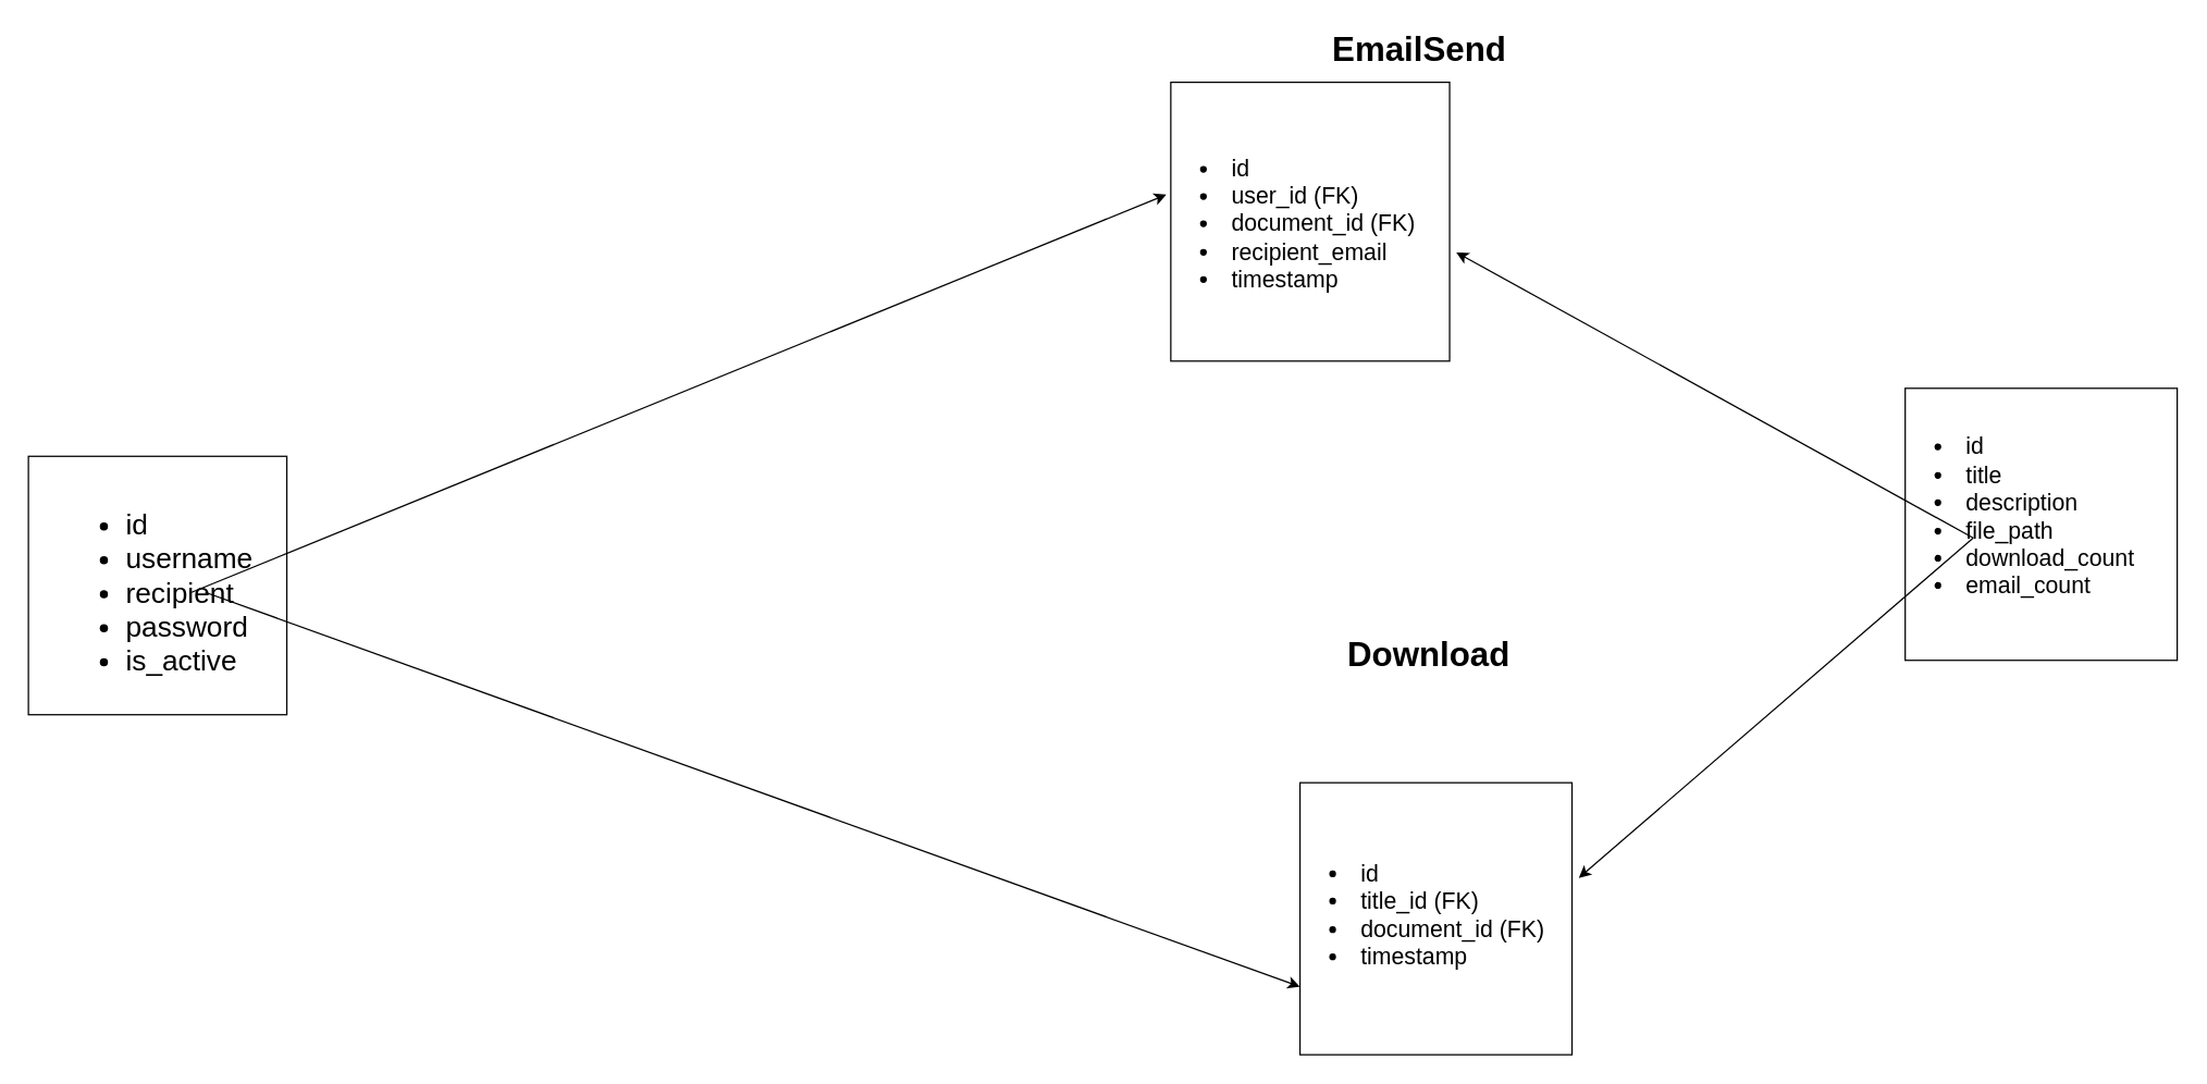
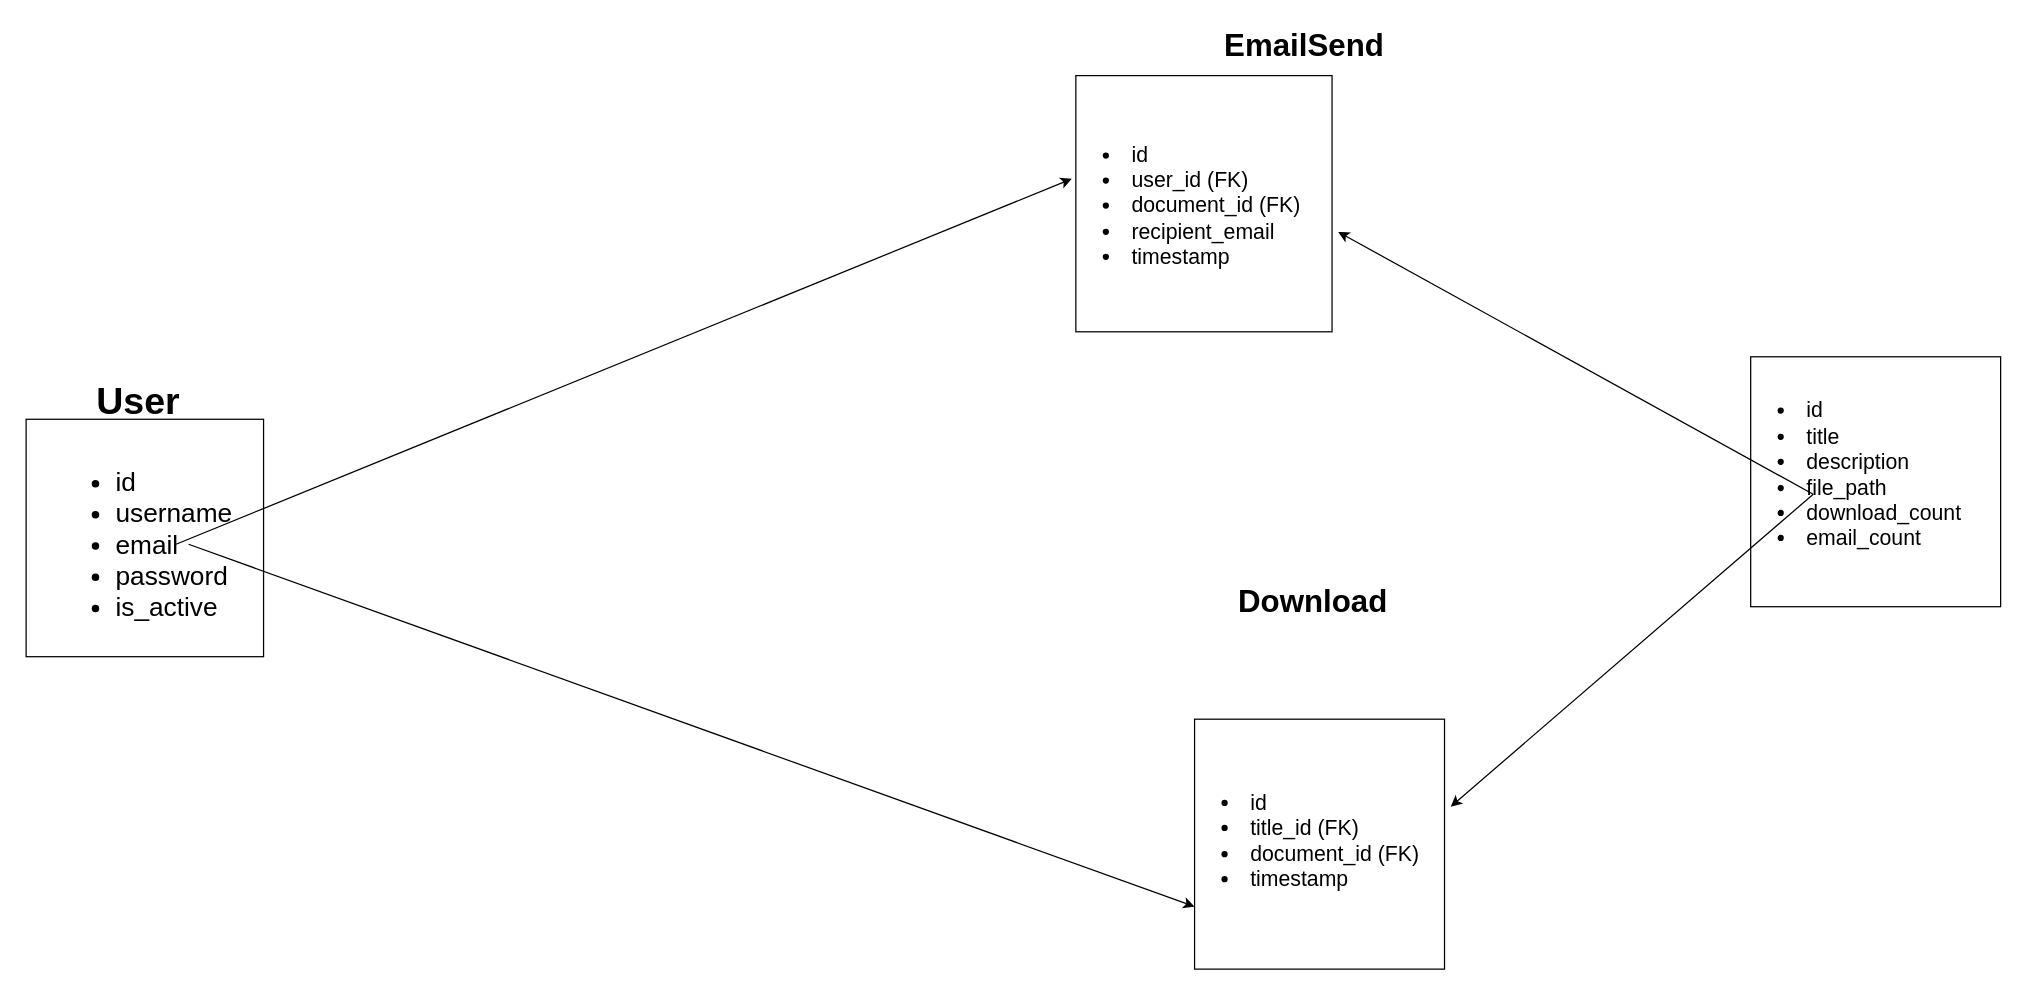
  <mxCell id="0" />
  <mxCell id="1" parent="0" />
  <mxCell id="2" value="" style="whiteSpace=wrap;html=1;aspect=fixed;" vertex="1" parent="1"><mxGeometry x="20" y="335" width="190" height="190" as="geometry" /></mxCell>
  <mxCell id="3" value="" style="whiteSpace=wrap;html=1;aspect=fixed;" vertex="1" parent="1"><mxGeometry x="1400" y="285" width="200" height="200" as="geometry" /></mxCell>
  <mxCell id="4" value="" style="whiteSpace=wrap;html=1;aspect=fixed;" vertex="1" parent="1"><mxGeometry x="860" y="60" width="205" height="205" as="geometry" /></mxCell>
  <mxCell id="5" value="" style="whiteSpace=wrap;html=1;aspect=fixed;" vertex="1" parent="1"><mxGeometry x="955" y="575" width="200" height="200" as="geometry" /></mxCell>
- <mxCell id="6" value="&lt;ul style=&quot;font-size: 21px;&quot;&gt;&lt;li style=&quot;&quot;&gt;id&lt;/li&gt;&lt;li&gt;username&lt;/li&gt;&lt;li&gt;recipient&lt;/li&gt;&lt;li&gt;password&lt;/li&gt;&lt;li&gt;is_active&lt;/li&gt;&lt;/ul&gt;" style="text;html=1;strokeColor=none;fillColor=none;align=left;verticalAlign=middle;whiteSpace=wrap;rounded=0;" vertex="1" parent="1"><mxGeometry x="50" y="375" width="130" height="120" as="geometry" /></mxCell>
+ <mxCell id="6" value="&lt;ul style=&quot;font-size: 21px;&quot;&gt;&lt;li style=&quot;&quot;&gt;id&lt;/li&gt;&lt;li&gt;username&lt;/li&gt;&lt;li&gt;email&lt;/li&gt;&lt;li&gt;password&lt;/li&gt;&lt;li&gt;is_active&lt;/li&gt;&lt;/ul&gt;" style="text;html=1;strokeColor=none;fillColor=none;align=left;verticalAlign=middle;whiteSpace=wrap;rounded=0;" vertex="1" parent="1"><mxGeometry x="50" y="375" width="130" height="120" as="geometry" /></mxCell>
+ <mxCell id="7" value="&lt;b&gt;&lt;font style=&quot;font-size: 30px;&quot;&gt;User&lt;/font&gt;&lt;/b&gt;" style="text;html=1;strokeColor=none;fillColor=none;align=center;verticalAlign=middle;whiteSpace=wrap;rounded=0;fontSize=21;" vertex="1" parent="1"><mxGeometry x="80" y="305" width="60" height="30" as="geometry" /></mxCell>
  <mxCell id="8" value="&lt;li style=&quot;font-size: 17px;&quot;&gt;&lt;font style=&quot;font-size: 17px;&quot;&gt;id&lt;/font&gt;&lt;/li&gt;&lt;li style=&quot;font-size: 17px;&quot;&gt;&lt;font style=&quot;font-size: 17px;&quot;&gt;title&lt;/font&gt;&lt;/li&gt;&lt;li style=&quot;font-size: 17px;&quot;&gt;&lt;font style=&quot;font-size: 17px;&quot;&gt;description&lt;/font&gt;&lt;/li&gt;&lt;li style=&quot;font-size: 17px;&quot;&gt;&lt;font style=&quot;font-size: 17px;&quot;&gt;file_path&lt;/font&gt;&lt;/li&gt;&lt;li style=&quot;font-size: 17px;&quot;&gt;download_count&lt;/li&gt;&lt;li style=&quot;font-size: 17px;&quot;&gt;&lt;font style=&quot;font-size: 17px;&quot;&gt;email_count&lt;/font&gt;&lt;/li&gt;" style="text;html=1;strokeColor=none;fillColor=none;align=left;verticalAlign=middle;whiteSpace=wrap;rounded=0;fontSize=17;" vertex="1" parent="1"><mxGeometry x="1420" y="305" width="180" height="150" as="geometry" /></mxCell>
  <mxCell id="9" value="&lt;strong&gt;&lt;font style=&quot;font-size: 25px;&quot;&gt;Download&lt;/font&gt;&lt;br&gt;&lt;/strong&gt;" style="text;html=1;strokeColor=none;fillColor=none;align=center;verticalAlign=middle;whiteSpace=wrap;rounded=0;fontSize=17;" vertex="1" parent="1"><mxGeometry x="1020" y="465" width="60" height="30" as="geometry" /></mxCell>
  <mxCell id="10" value="&lt;li&gt;id&lt;/li&gt;&lt;li&gt;title_id (FK)&lt;/li&gt;&lt;li&gt;document_id (FK)&lt;/li&gt;&lt;li&gt;timestamp&lt;/li&gt;" style="text;html=1;strokeColor=none;fillColor=none;align=left;verticalAlign=middle;whiteSpace=wrap;rounded=0;fontSize=17;" vertex="1" parent="1"><mxGeometry x="975" y="595" width="170" height="155" as="geometry" /></mxCell>
  <mxCell id="11" value="&lt;strong&gt;&lt;font style=&quot;font-size: 25px;&quot;&gt;EmailSend&lt;/font&gt;&lt;/strong&gt;" style="text;html=1;strokeColor=none;fillColor=none;align=center;verticalAlign=middle;whiteSpace=wrap;rounded=0;fontSize=17;" vertex="1" parent="1"><mxGeometry x="1013" y="20" width="60" height="30" as="geometry" /></mxCell>
  <mxCell id="12" value="&lt;li&gt;id&lt;/li&gt;&lt;li&gt;user_id (FK)&lt;/li&gt;&lt;li&gt;document_id (FK)&lt;/li&gt;&lt;li&gt;recipient_email&lt;/li&gt;&lt;li&gt;timestamp&lt;/li&gt;" style="text;html=1;strokeColor=none;fillColor=none;align=left;verticalAlign=middle;whiteSpace=wrap;rounded=0;fontSize=17;" vertex="1" parent="1"><mxGeometry x="880" y="100" width="170" height="130" as="geometry" /></mxCell>
  <mxCell id="13" value="" style="endArrow=classic;html=1;fontSize=17;exitX=0.167;exitY=0.6;exitDx=0;exitDy=0;exitPerimeter=0;" edge="1" parent="1" source="8"><mxGeometry width="50" height="50" relative="1" as="geometry"><mxPoint x="590" y="445" as="sourcePoint" /><mxPoint x="1160" y="645" as="targetPoint" /></mxGeometry></mxCell>
  <mxCell id="14" value="" style="endArrow=classic;html=1;fontSize=17;entryX=1.024;entryY=0.61;entryDx=0;entryDy=0;entryPerimeter=0;" edge="1" parent="1" target="4"><mxGeometry width="50" height="50" relative="1" as="geometry"><mxPoint x="1450" y="395" as="sourcePoint" /><mxPoint x="730" y="735" as="targetPoint" /></mxGeometry></mxCell>
  <mxCell id="15" value="" style="endArrow=classic;html=1;fontSize=17;exitX=0.692;exitY=0.5;exitDx=0;exitDy=0;exitPerimeter=0;entryX=-0.016;entryY=0.403;entryDx=0;entryDy=0;entryPerimeter=0;" edge="1" parent="1" source="6" target="4"><mxGeometry width="50" height="50" relative="1" as="geometry"><mxPoint x="680" y="335" as="sourcePoint" /><mxPoint x="730" y="285" as="targetPoint" /></mxGeometry></mxCell>
  <mxCell id="16" value="" style="endArrow=classic;html=1;fontSize=17;entryX=0;entryY=0.75;entryDx=0;entryDy=0;" edge="1" parent="1" target="5"><mxGeometry width="50" height="50" relative="1" as="geometry"><mxPoint x="150" y="435" as="sourcePoint" /><mxPoint x="730" y="285" as="targetPoint" /></mxGeometry></mxCell>
